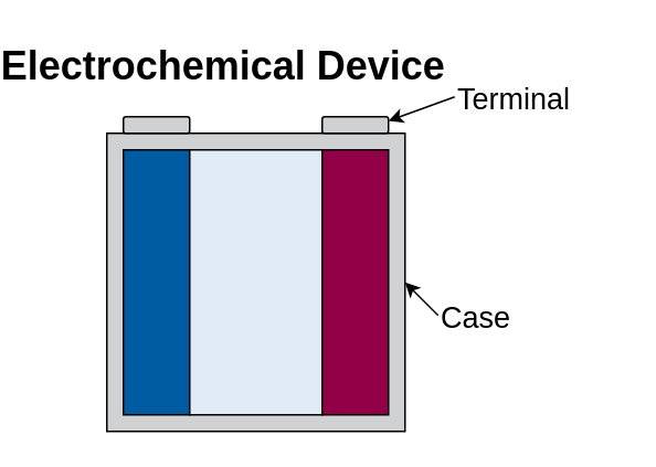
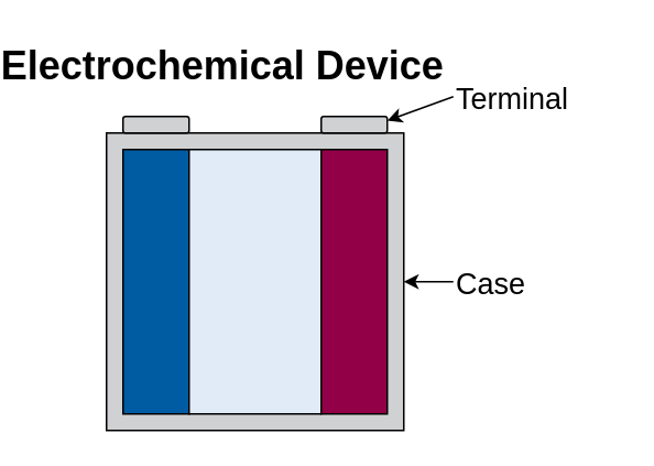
  <mxCell id="0" />
  <mxCell id="1" parent="0" />
  <mxCell id="2" value="" style="rounded=0;whiteSpace=wrap;html=1;fillColor=#cfd1d3;" vertex="1" parent="1"><mxGeometry x="20" y="80" width="180" height="180" as="geometry" /></mxCell>
  <mxCell id="3" value="" style="rounded=0;whiteSpace=wrap;html=1;fillColor=#005CA2;" parent="1" vertex="1"><mxGeometry x="30" y="90" width="40" height="160" as="geometry" /></mxCell>
  <mxCell id="4" value="" style="rounded=0;whiteSpace=wrap;html=1;fillColor=#E1EBf8;" parent="1" vertex="1"><mxGeometry x="70" y="90" width="80" height="160" as="geometry" /></mxCell>
  <mxCell id="5" value="" style="rounded=0;whiteSpace=wrap;html=1;fillColor=#920048;" parent="1" vertex="1"><mxGeometry x="150" y="90" width="40" height="160" as="geometry" /></mxCell>
  <mxCell id="6" value="Electrochemical Device" style="text;strokeColor=none;fillColor=none;html=1;fontSize=24;fontStyle=1;verticalAlign=middle;align=center;" parent="1" vertex="1"><mxGeometry x="40" y="20" width="100" height="40" as="geometry" /></mxCell>
  <mxCell id="7" value="" style="rounded=1;whiteSpace=wrap;html=1;fillColor=#cfd1d3;" vertex="1" parent="1"><mxGeometry x="30" y="70" width="40" height="10" as="geometry" /></mxCell>
  <mxCell id="8" value="" style="rounded=1;whiteSpace=wrap;html=1;fillColor=#cfd1d3;" vertex="1" parent="1"><mxGeometry x="150" y="70" width="40" height="10" as="geometry" /></mxCell>
  <mxCell id="9" style="edgeStyle=none;html=1;exitX=0;exitY=0.5;exitDx=0;exitDy=0;entryX=1;entryY=0.25;entryDx=0;entryDy=0;fontSize=18;" edge="1" parent="1" source="10" target="8"><mxGeometry relative="1" as="geometry" /></mxCell>
  <mxCell id="10" value="&lt;span style=&quot;font-weight: normal;&quot;&gt;&lt;font style=&quot;font-size: 18px;&quot;&gt;Terminal&lt;/font&gt;&lt;/span&gt;" style="text;strokeColor=none;fillColor=none;html=1;fontSize=24;fontStyle=1;verticalAlign=middle;align=left;" vertex="1" parent="1"><mxGeometry x="230" y="38" width="100" height="40" as="geometry" /></mxCell>
  <mxCell id="11" style="edgeStyle=none;html=1;exitX=0;exitY=0.5;exitDx=0;exitDy=0;entryX=1;entryY=0.5;entryDx=0;entryDy=0;fontSize=18;" edge="1" parent="1" source="12" target="2"><mxGeometry relative="1" as="geometry" /></mxCell>
- <mxCell id="12" value="&lt;span style=&quot;font-weight: normal;&quot;&gt;&lt;font style=&quot;font-size: 18px;&quot;&gt;Case&lt;/font&gt;&lt;/span&gt;" style="text;strokeColor=none;fillColor=none;html=1;fontSize=24;fontStyle=1;verticalAlign=middle;align=left;" vertex="1" parent="1"><mxGeometry x="220" y="170" width="100" height="40" as="geometry" /></mxCell>
+ <mxCell id="12" value="&lt;span style=&quot;font-weight: normal;&quot;&gt;&lt;font style=&quot;font-size: 18px;&quot;&gt;Case&lt;/font&gt;&lt;/span&gt;" style="text;strokeColor=none;fillColor=none;html=1;fontSize=24;fontStyle=1;verticalAlign=middle;align=left;" vertex="1" parent="1"><mxGeometry x="230" y="150" width="100" height="40" as="geometry" /></mxCell>
